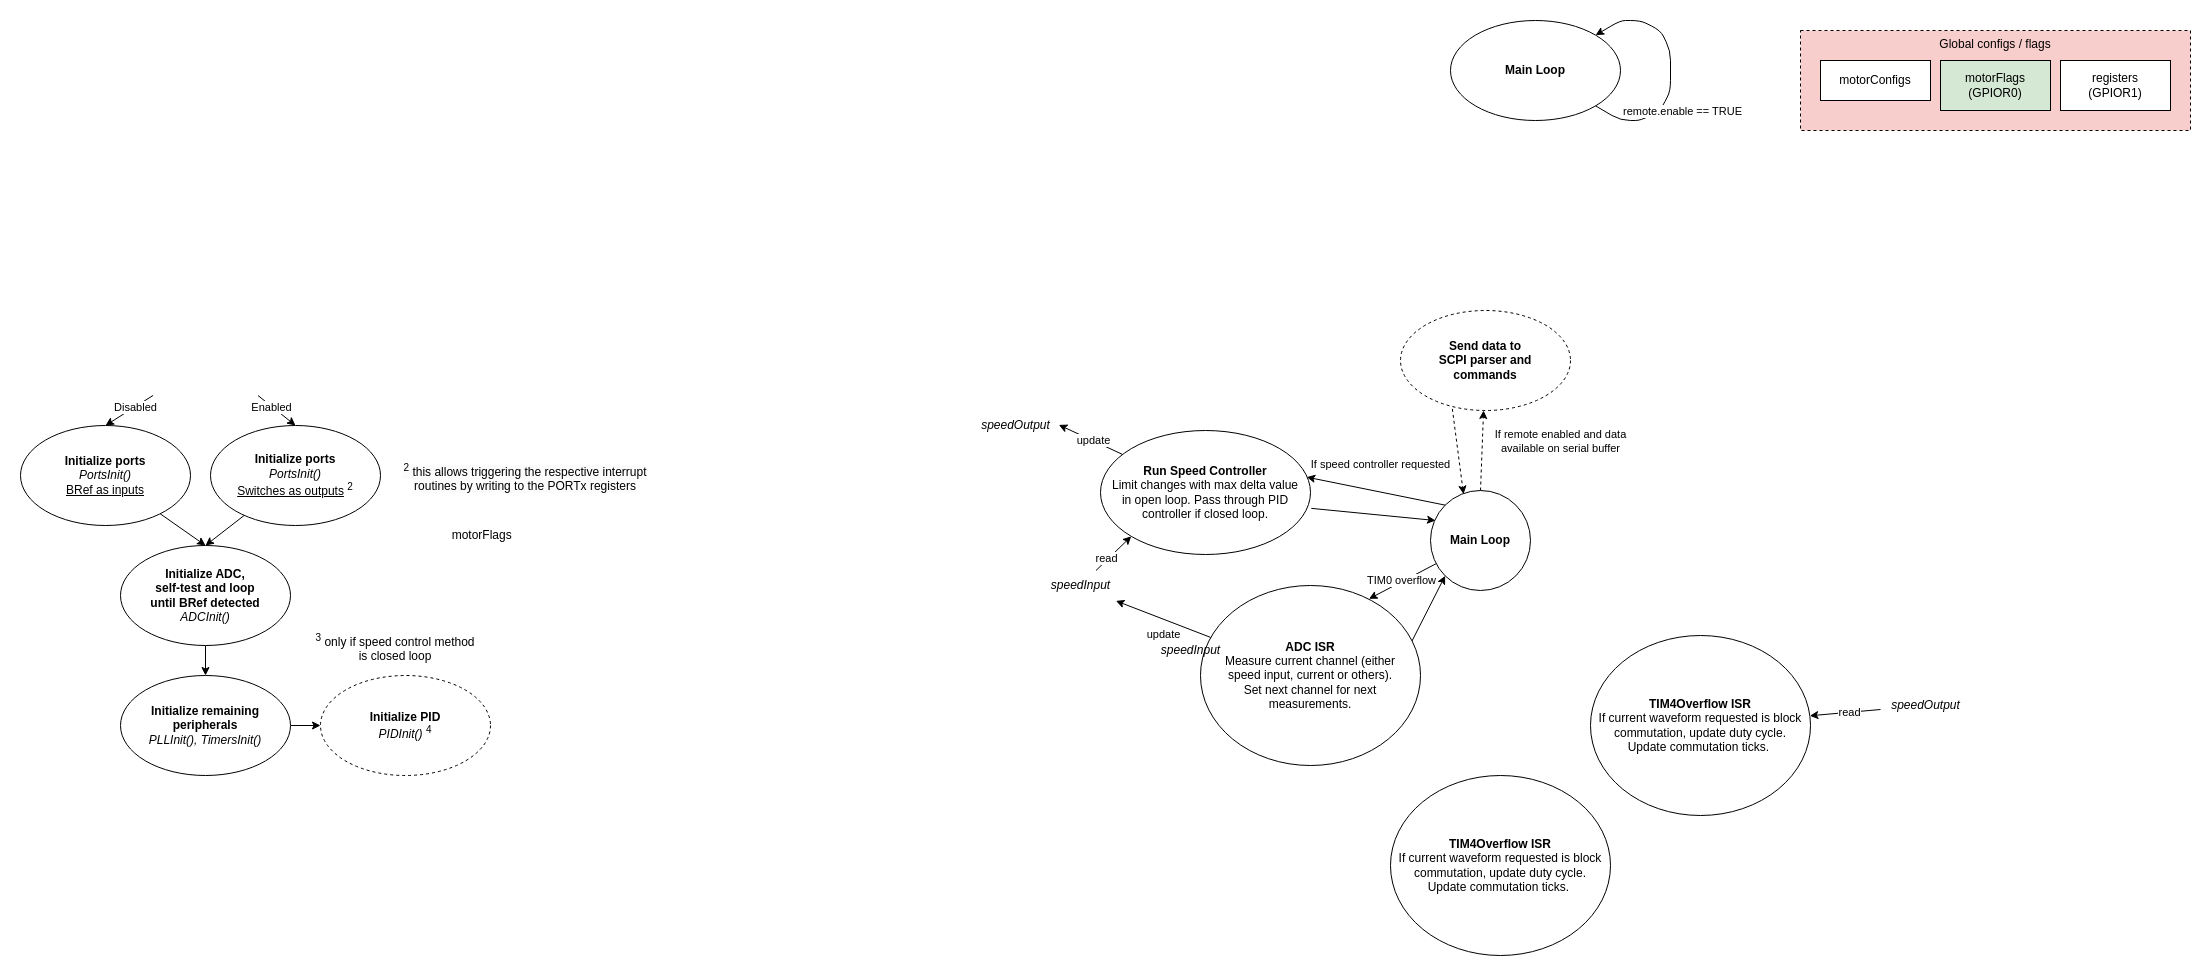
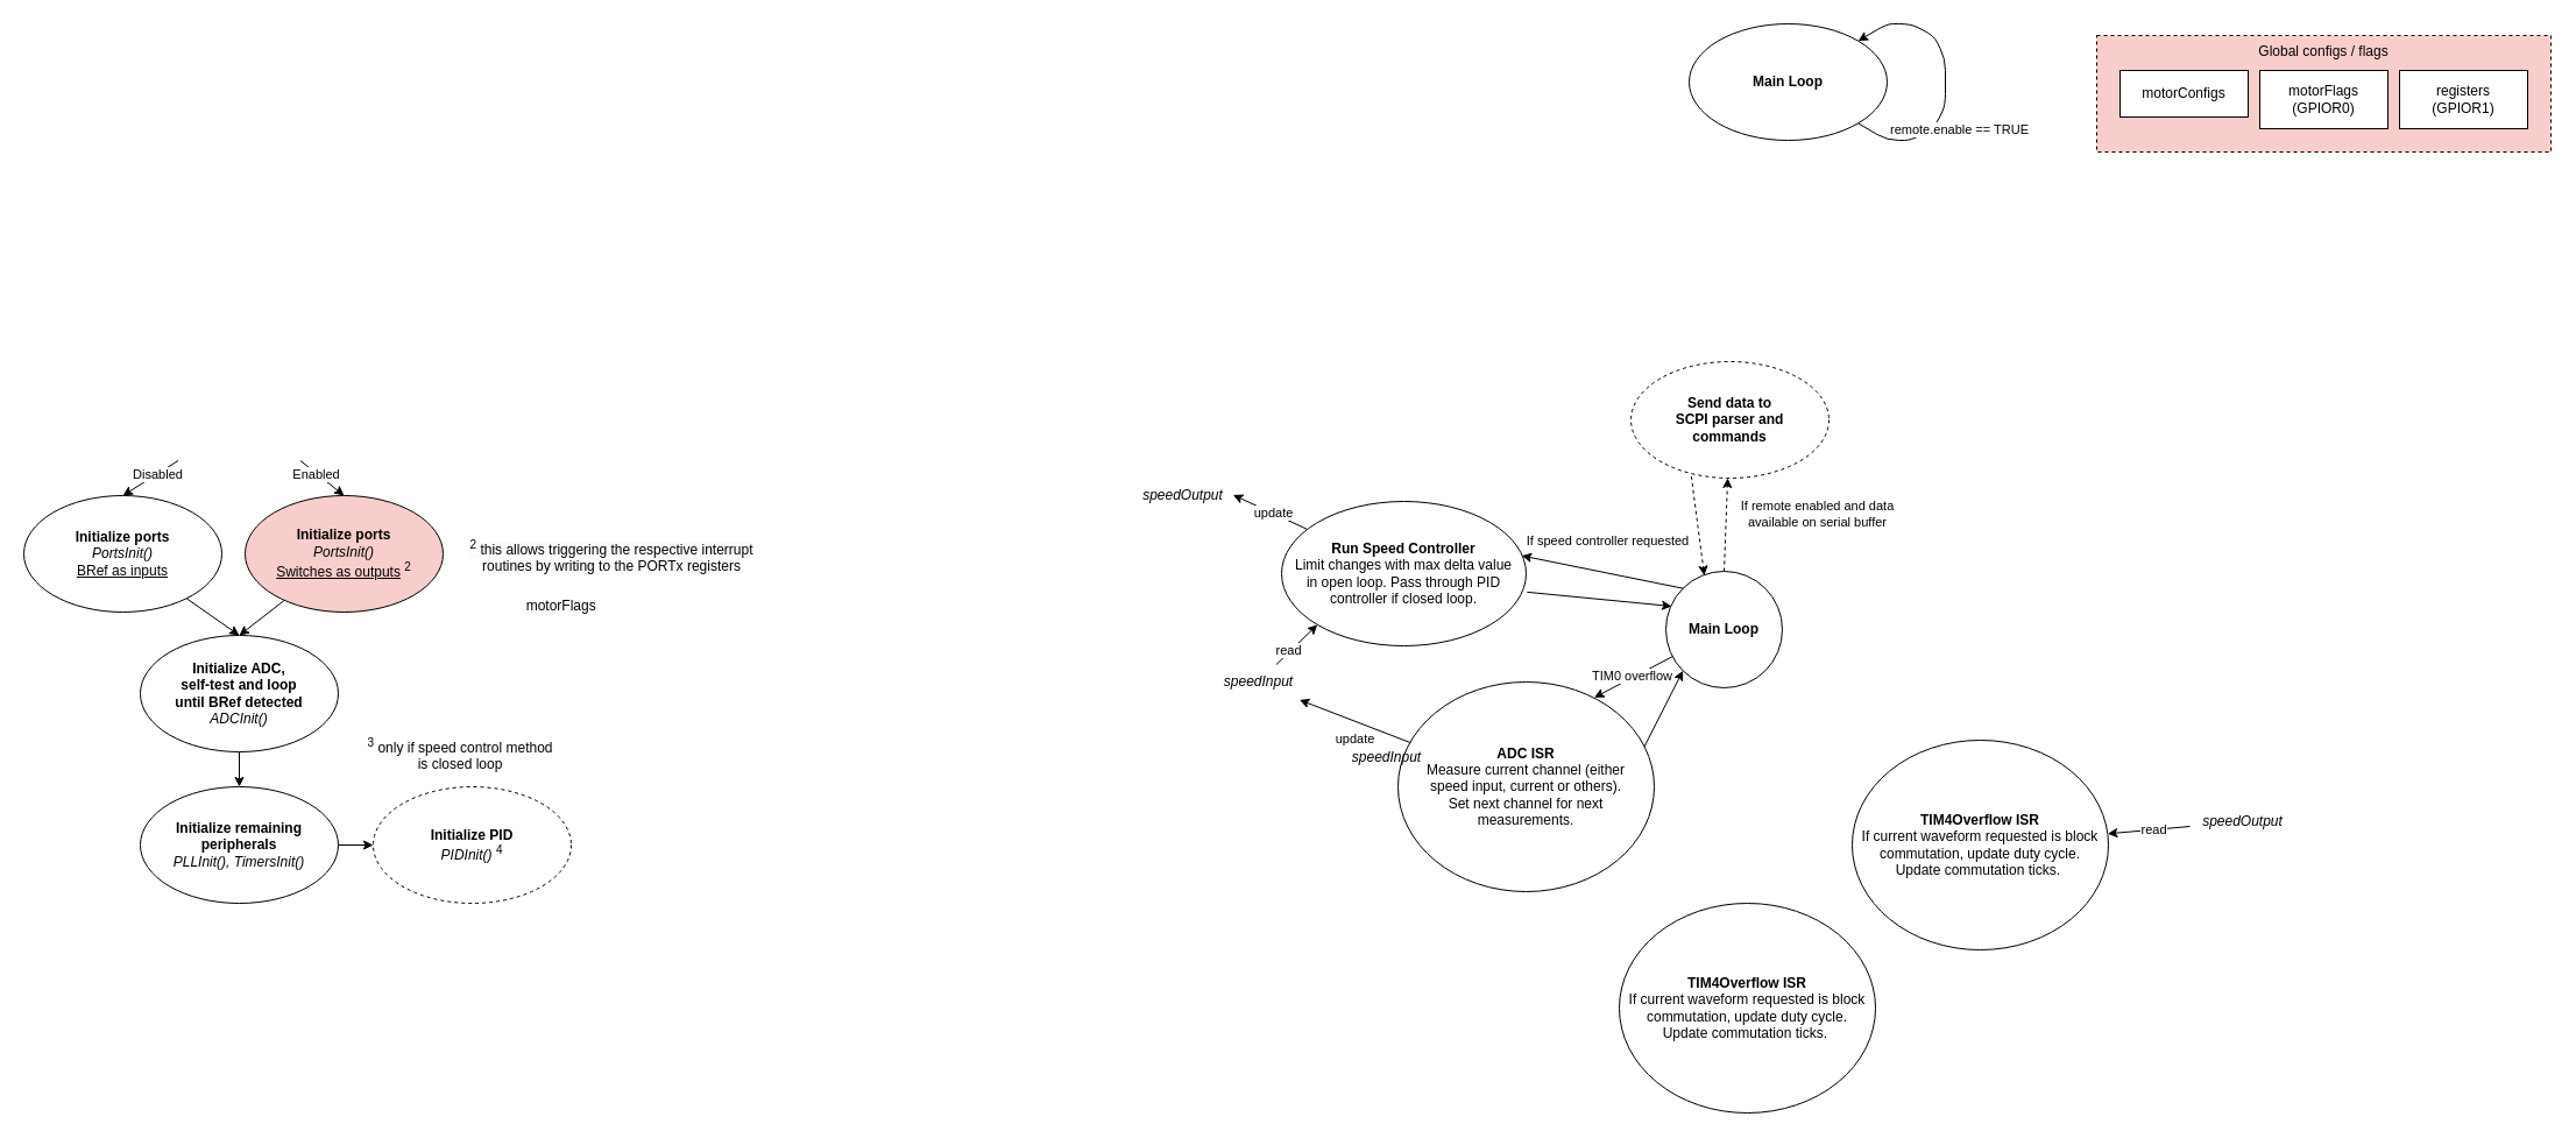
  <mxCell id="0" />
  <mxCell id="1" parent="0" />
  <mxCell id="2" value="" style="edgeStyle=none;jumpStyle=arc;html=1;targetPerimeterSpacing=0;" parent="1" source="3" target="19" edge="1"><mxGeometry relative="1" as="geometry" /></mxCell>
  <mxCell id="3" value="&lt;b style=&quot;border-color: var(--border-color);&quot;&gt;Initialize ADC, &lt;br&gt;self-test and loop &lt;br&gt;until BRef detected&lt;br style=&quot;border-color: var(--border-color);&quot;&gt;&lt;/b&gt;&lt;span style=&quot;border-color: var(--border-color); background-color: initial;&quot;&gt;&lt;i style=&quot;border-color: var(--border-color);&quot;&gt;ADCInit()&lt;br style=&quot;border-color: var(--border-color);&quot;&gt;&lt;/i&gt;&lt;/span&gt;" style="ellipse;whiteSpace=wrap;html=1;" parent="1" vertex="1"><mxGeometry x="120" y="545" width="170" height="100" as="geometry" /></mxCell>
  <mxCell id="4" value="&lt;b&gt;Initialize PID&lt;br&gt;&lt;/b&gt;&lt;i&gt;PIDInit() &lt;/i&gt;&lt;sup&gt;4&lt;/sup&gt;" style="ellipse;whiteSpace=wrap;html=1;dashed=1;" parent="1" vertex="1"><mxGeometry x="320" y="675" width="170" height="100" as="geometry" /></mxCell>
  <mxCell id="5" value="" style="group" parent="1" vertex="1" connectable="0"><mxGeometry x="1800" y="40" width="390" height="90" as="geometry" /></mxCell>
  <mxCell id="6" value="Global configs / flags" style="rounded=0;whiteSpace=wrap;html=1;dashed=1;verticalAlign=top;fillColor=#f8cecc;" parent="5" vertex="1"><mxGeometry y="-10" width="390" height="100" as="geometry" /></mxCell>
  <mxCell id="7" value="motorConfigs" style="rounded=0;whiteSpace=wrap;html=1;" parent="5" vertex="1"><mxGeometry x="20" y="20" width="110" height="40" as="geometry" /></mxCell>
- <mxCell id="8" value="motorFlags&lt;br&gt;(GPIOR0)" style="rounded=0;whiteSpace=wrap;html=1;fillColor=#d5e8d4;" parent="5" vertex="1"><mxGeometry x="140" y="20" width="110" height="50" as="geometry" /></mxCell>
+ <mxCell id="8" value="motorFlags&lt;br&gt;(GPIOR0)" style="rounded=0;whiteSpace=wrap;html=1;" parent="5" vertex="1"><mxGeometry x="140" y="20" width="110" height="50" as="geometry" /></mxCell>
  <mxCell id="9" value="registers&lt;br&gt;(GPIOR1)" style="rounded=0;whiteSpace=wrap;html=1;" parent="5" vertex="1"><mxGeometry x="260" y="20" width="110" height="50" as="geometry" /></mxCell>
  <mxCell id="10" style="edgeStyle=none;jumpStyle=arc;html=1;entryX=0.5;entryY=0;entryDx=0;entryDy=0;targetPerimeterSpacing=0;" parent="1" source="11" target="3" edge="1"><mxGeometry relative="1" as="geometry" /></mxCell>
  <mxCell id="11" value="&lt;b&gt;Initialize ports&lt;br&gt;&lt;/b&gt;&lt;span style=&quot;background-color: initial;&quot;&gt;&lt;i&gt;PortsInit()&lt;/i&gt;&lt;br&gt;&lt;u style=&quot;&quot;&gt;BRef as inputs&lt;/u&gt;&lt;br&gt;&lt;/span&gt;" style="ellipse;whiteSpace=wrap;html=1;" parent="1" vertex="1"><mxGeometry x="20" y="425" width="170" height="100" as="geometry" /></mxCell>
  <mxCell id="12" style="edgeStyle=none;jumpStyle=arc;html=1;exitX=1;exitY=1;exitDx=0;exitDy=0;entryX=0.5;entryY=0;entryDx=0;entryDy=0;targetPerimeterSpacing=0;" parent="1" target="17" edge="1"><mxGeometry relative="1" as="geometry"><mxPoint x="257.5" y="395" as="sourcePoint" /></mxGeometry></mxCell>
  <mxCell id="13" value="Enabled" style="edgeLabel;html=1;align=center;verticalAlign=middle;resizable=0;points=[];" parent="12" vertex="1" connectable="0"><mxGeometry x="-0.281" y="-1" relative="1" as="geometry"><mxPoint as="offset" /></mxGeometry></mxCell>
  <mxCell id="14" style="edgeStyle=none;jumpStyle=arc;html=1;exitX=0;exitY=1;exitDx=0;exitDy=0;entryX=0.5;entryY=0;entryDx=0;entryDy=0;targetPerimeterSpacing=0;" parent="1" target="11" edge="1"><mxGeometry relative="1" as="geometry"><mxPoint x="152.5" y="395" as="sourcePoint" /></mxGeometry></mxCell>
  <mxCell id="15" value="Disabled" style="edgeLabel;html=1;align=center;verticalAlign=middle;resizable=0;points=[];" parent="14" vertex="1" connectable="0"><mxGeometry x="-0.25" relative="1" as="geometry"><mxPoint as="offset" /></mxGeometry></mxCell>
  <mxCell id="16" style="edgeStyle=none;jumpStyle=arc;html=1;entryX=0.5;entryY=0;entryDx=0;entryDy=0;targetPerimeterSpacing=0;" parent="1" source="17" target="3" edge="1"><mxGeometry relative="1" as="geometry" /></mxCell>
- <mxCell id="17" value="&lt;b&gt;Initialize ports&lt;br&gt;&lt;/b&gt;&lt;span style=&quot;background-color: initial;&quot;&gt;&lt;i&gt;PortsInit()&lt;/i&gt;&lt;br&gt;&lt;u style=&quot;&quot;&gt;Switches as outputs&lt;/u&gt;&amp;nbsp;&lt;sup&gt;2&lt;/sup&gt;&lt;br&gt;&lt;/span&gt;" style="ellipse;whiteSpace=wrap;html=1;" parent="1" vertex="1"><mxGeometry x="210" y="425" width="170" height="100" as="geometry" /></mxCell>
+ <mxCell id="17" value="&lt;b&gt;Initialize ports&lt;br&gt;&lt;/b&gt;&lt;span style=&quot;background-color: initial;&quot;&gt;&lt;i&gt;PortsInit()&lt;/i&gt;&lt;br&gt;&lt;u style=&quot;&quot;&gt;Switches as outputs&lt;/u&gt;&amp;nbsp;&lt;sup&gt;2&lt;/sup&gt;&lt;br&gt;&lt;/span&gt;" style="ellipse;whiteSpace=wrap;html=1;fillColor=#f8cecc;" parent="1" vertex="1"><mxGeometry x="210" y="425" width="170" height="100" as="geometry" /></mxCell>
  <mxCell id="18" value="" style="edgeStyle=none;jumpStyle=arc;html=1;targetPerimeterSpacing=0;" parent="1" source="19" target="4" edge="1"><mxGeometry relative="1" as="geometry" /></mxCell>
  <mxCell id="19" value="&lt;b style=&quot;border-color: var(--border-color);&quot;&gt;Initialize remaining peripherals&lt;br style=&quot;border-color: var(--border-color);&quot;&gt;&lt;/b&gt;&lt;i style=&quot;border-color: var(--border-color);&quot;&gt;PLLInit(), T&lt;/i&gt;&lt;i style=&quot;border-color: var(--border-color); background-color: initial;&quot;&gt;imersInit()&lt;/i&gt;&lt;i&gt;&lt;span style=&quot;background-color: initial;&quot;&gt;&lt;br&gt;&lt;/span&gt;&lt;/i&gt;" style="ellipse;whiteSpace=wrap;html=1;" parent="1" vertex="1"><mxGeometry x="120" y="675" width="170" height="100" as="geometry" /></mxCell>
- <mxCell id="20" value="&amp;nbsp;motorFlags" style="text;html=1;strokeColor=none;fillColor=none;align=center;verticalAlign=middle;whiteSpace=wrap;rounded=0;spacingLeft=8;spacing=8;spacingRight=8;" parent="1" vertex="1"><mxGeometry x="440" y="520" width="80" height="30" as="geometry" /></mxCell>
+ <mxCell id="20" value="&amp;nbsp;motorFlags" style="text;html=1;strokeColor=none;fillColor=none;align=center;verticalAlign=middle;whiteSpace=wrap;rounded=0;spacingLeft=8;spacing=8;spacingRight=8;" parent="1" vertex="1"><mxGeometry x="440" y="505" width="80" height="30" as="geometry" /></mxCell>
  <mxCell id="21" value="&lt;span style=&quot;color: rgb(0, 0, 0); font-family: Helvetica; font-size: 12px; font-style: normal; font-variant-ligatures: normal; font-variant-caps: normal; font-weight: 400; letter-spacing: normal; orphans: 2; text-indent: 0px; text-transform: none; widows: 2; word-spacing: 0px; -webkit-text-stroke-width: 0px; background-color: rgb(251, 251, 251); text-decoration-thickness: initial; text-decoration-style: initial; text-decoration-color: initial; float: none; display: inline !important;&quot;&gt;&lt;sup&gt;2&lt;/sup&gt; this allows triggering the respective interrupt routines by writing to the PORTx registers&lt;/span&gt;" style="text;whiteSpace=wrap;html=1;align=center;" parent="1" vertex="1"><mxGeometry x="390" y="455" width="270" height="40" as="geometry" /></mxCell>
  <mxCell id="22" value="&lt;sup&gt;3&lt;/sup&gt; only if speed control method&lt;br style=&quot;border-color: var(--border-color);&quot;&gt;is closed loop" style="text;whiteSpace=wrap;html=1;align=center;" parent="1" vertex="1"><mxGeometry x="310" y="625" width="170" height="40" as="geometry" /></mxCell>
  <mxCell id="23" value="&lt;b&gt;Main Loop&lt;/b&gt;" style="ellipse;whiteSpace=wrap;html=1;" vertex="1" parent="1"><mxGeometry x="1450" y="20" width="170" height="100" as="geometry" /></mxCell>
  <mxCell id="24" style="edgeStyle=none;html=1;exitX=1;exitY=1;exitDx=0;exitDy=0;entryX=1;entryY=0;entryDx=0;entryDy=0;" edge="1" parent="1" source="23" target="23"><mxGeometry relative="1" as="geometry"><Array as="points"><mxPoint x="1620" y="120" /><mxPoint x="1640" y="120" /><mxPoint x="1660" y="110" /><mxPoint x="1670" y="90" /><mxPoint x="1670" y="50" /><mxPoint x="1660" y="30" /><mxPoint x="1640" y="20" /><mxPoint x="1620" y="20" /></Array></mxGeometry></mxCell>
  <mxCell id="25" value="remote.enable == TRUE" style="edgeLabel;html=1;align=center;verticalAlign=middle;resizable=0;points=[];" vertex="1" connectable="0" parent="24"><mxGeometry x="-0.617" relative="1" as="geometry"><mxPoint x="46" y="-10" as="offset" /></mxGeometry></mxCell>
  <mxCell id="26" style="html=1;exitX=0.5;exitY=0;exitDx=0;exitDy=0;dashed=1;" edge="1" parent="1" source="30" target="32"><mxGeometry relative="1" as="geometry" /></mxCell>
  <mxCell id="27" value="If remote enabled and data &lt;br&gt;available on serial buffer" style="edgeLabel;html=1;align=center;verticalAlign=middle;resizable=0;points=[];" vertex="1" connectable="0" parent="26"><mxGeometry x="0.151" relative="1" as="geometry"><mxPoint x="78" y="-4" as="offset" /></mxGeometry></mxCell>
  <mxCell id="28" style="edgeStyle=none;html=1;startArrow=none;startFill=0;entryX=0.766;entryY=0.074;entryDx=0;entryDy=0;entryPerimeter=0;" edge="1" parent="1" source="30" target="46"><mxGeometry relative="1" as="geometry" /></mxCell>
  <mxCell id="29" value="TIM0 overflow" style="edgeLabel;html=1;align=center;verticalAlign=middle;resizable=0;points=[];" vertex="1" connectable="0" parent="28"><mxGeometry x="-0.39" relative="1" as="geometry"><mxPoint x="-15" y="6" as="offset" /></mxGeometry></mxCell>
  <mxCell id="30" value="&lt;b&gt;Main Loop&lt;/b&gt;" style="ellipse;whiteSpace=wrap;html=1;" vertex="1" parent="1"><mxGeometry x="1430" y="490" width="100" height="100" as="geometry" /></mxCell>
  <mxCell id="31" style="html=1;exitX=0.305;exitY=0.984;exitDx=0;exitDy=0;entryX=0.33;entryY=0.036;entryDx=0;entryDy=0;dashed=1;entryPerimeter=0;exitPerimeter=0;" edge="1" parent="1" source="32" target="30"><mxGeometry relative="1" as="geometry" /></mxCell>
  <mxCell id="32" value="&lt;span style=&quot;background-color: initial;&quot;&gt;&lt;b&gt;Send data to &lt;br&gt;SCPI parser and&lt;/b&gt;&lt;/span&gt;&lt;b style=&quot;border-color: var(--border-color);&quot;&gt;&lt;br style=&quot;border-color: var(--border-color);&quot;&gt;commands&lt;/b&gt;&lt;span style=&quot;background-color: initial;&quot;&gt;&lt;br&gt;&lt;/span&gt;" style="ellipse;whiteSpace=wrap;html=1;dashed=1;" vertex="1" parent="1"><mxGeometry x="1400" y="310" width="170" height="100" as="geometry" /></mxCell>
  <mxCell id="33" style="html=1;exitX=1.004;exitY=0.628;exitDx=0;exitDy=0;startArrow=none;startFill=0;entryX=0.05;entryY=0.3;entryDx=0;entryDy=0;exitPerimeter=0;entryPerimeter=0;" edge="1" parent="1" source="36" target="30"><mxGeometry relative="1" as="geometry"><mxPoint x="1400" y="610" as="targetPoint" /></mxGeometry></mxCell>
  <mxCell id="34" style="edgeStyle=none;html=1;entryX=0.982;entryY=0.48;entryDx=0;entryDy=0;entryPerimeter=0;startArrow=none;startFill=0;" edge="1" parent="1" source="36" target="49"><mxGeometry relative="1" as="geometry" /></mxCell>
  <mxCell id="35" value="update" style="edgeLabel;html=1;align=center;verticalAlign=middle;resizable=0;points=[];" vertex="1" connectable="0" parent="34"><mxGeometry x="-0.416" relative="1" as="geometry"><mxPoint x="-11" y="-6" as="offset" /></mxGeometry></mxCell>
  <mxCell id="36" value="&lt;span style=&quot;background-color: initial;&quot;&gt;&lt;b&gt;Run Speed Controller&lt;br&gt;&lt;/b&gt;Limit changes with max delta value &lt;br&gt;in open loop. Pass through PID controller if closed loop.&lt;br&gt;&lt;/span&gt;" style="ellipse;whiteSpace=wrap;html=1;" vertex="1" parent="1"><mxGeometry x="1100" y="430" width="210" height="124" as="geometry" /></mxCell>
  <mxCell id="37" style="html=1;exitX=0;exitY=0;exitDx=0;exitDy=0;entryX=0.982;entryY=0.376;entryDx=0;entryDy=0;startArrow=none;startFill=0;entryPerimeter=0;" edge="1" parent="1" source="30" target="36"><mxGeometry relative="1" as="geometry"><mxPoint x="1405.104" y="595.355" as="sourcePoint" /><mxPoint x="1494.896" y="595.355" as="targetPoint" /></mxGeometry></mxCell>
  <mxCell id="38" value="&lt;span style=&quot;color: rgba(0, 0, 0, 0); font-family: monospace; font-size: 0px; text-align: start; background-color: rgb(251, 251, 251);&quot;&gt;%3CmxGraphModel%3E%3Croot%3E%3CmxCell%20id%3D%220%22%2F%3E%3CmxCell%20id%3D%221%22%20parent%3D%220%22%2F%3E%3CmxCell%20id%3D%222%22%20value%3D%22remote.enable%20%3D%3D%20TRUE%22%20style%3D%22edgeLabel%3Bhtml%3D1%3Balign%3Dcenter%3BverticalAlign%3Dmiddle%3Bresizable%3D0%3Bpoints%3D%5B%5D%3B%22%20vertex%3D%221%22%20connectable%3D%220%22%20parent%3D%221%22%3E%3CmxGeometry%20x%3D%22370.439%22%20y%3D%22240%22%20as%3D%22geometry%22%2F%3E%3C%2FmxCell%3E%3C%2Froot%3E%3C%2FmxGraphModel%3ESpeedCon&lt;/span&gt;" style="edgeLabel;html=1;align=center;verticalAlign=middle;resizable=0;points=[];" vertex="1" connectable="0" parent="37"><mxGeometry x="0.348" y="3" relative="1" as="geometry"><mxPoint as="offset" /></mxGeometry></mxCell>
  <mxCell id="39" value="If speed controller requested" style="edgeLabel;html=1;align=center;verticalAlign=middle;resizable=0;points=[];" vertex="1" connectable="0" parent="37"><mxGeometry x="-0.239" relative="1" as="geometry"><mxPoint x="-12" y="-30" as="offset" /></mxGeometry></mxCell>
  <mxCell id="40" style="edgeStyle=none;html=1;entryX=0;entryY=1;entryDx=0;entryDy=0;startArrow=none;startFill=0;" edge="1" parent="1" source="42" target="36"><mxGeometry relative="1" as="geometry" /></mxCell>
  <mxCell id="41" value="read" style="edgeLabel;html=1;align=center;verticalAlign=middle;resizable=0;points=[];" vertex="1" connectable="0" parent="40"><mxGeometry x="-0.456" y="-1" relative="1" as="geometry"><mxPoint y="-4" as="offset" /></mxGeometry></mxCell>
  <mxCell id="42" value="&lt;span style=&quot;border-color: var(--border-color);&quot;&gt;&lt;i style=&quot;&quot;&gt;speedInput&lt;/i&gt;&lt;/span&gt;" style="text;html=1;align=center;verticalAlign=middle;resizable=0;points=[];autosize=1;strokeColor=none;fillColor=none;dashed=1;" vertex="1" parent="1"><mxGeometry x="1040" y="570" width="80" height="30" as="geometry" /></mxCell>
  <mxCell id="43" style="edgeStyle=none;html=1;startArrow=none;startFill=0;entryX=0.943;entryY=1.013;entryDx=0;entryDy=0;entryPerimeter=0;" edge="1" parent="1" source="46" target="42"><mxGeometry relative="1" as="geometry"><mxPoint x="1115" y="645.957" as="targetPoint" /></mxGeometry></mxCell>
  <mxCell id="44" value="update" style="edgeLabel;html=1;align=center;verticalAlign=middle;resizable=0;points=[];" vertex="1" connectable="0" parent="43"><mxGeometry x="-0.376" y="1" relative="1" as="geometry"><mxPoint x="-18" y="7" as="offset" /></mxGeometry></mxCell>
  <mxCell id="45" style="edgeStyle=none;html=1;exitX=0.959;exitY=0.314;exitDx=0;exitDy=0;entryX=0;entryY=1;entryDx=0;entryDy=0;startArrow=none;startFill=0;exitPerimeter=0;" edge="1" parent="1" source="46" target="30"><mxGeometry relative="1" as="geometry" /></mxCell>
  <mxCell id="46" value="&lt;span style=&quot;background-color: initial;&quot;&gt;&lt;b&gt;ADC ISR&lt;br&gt;&lt;/b&gt;Measure current channel (either &lt;br&gt;speed input, current or others).&lt;br&gt;Set next channel for next measurements.&lt;br&gt;&lt;/span&gt;" style="ellipse;whiteSpace=wrap;html=1;" vertex="1" parent="1"><mxGeometry x="1200" y="585" width="220" height="180" as="geometry" /></mxCell>
  <mxCell id="47" value="&lt;span style=&quot;border-color: var(--border-color);&quot;&gt;&lt;i style=&quot;&quot;&gt;speedInput&lt;/i&gt;&lt;/span&gt;" style="text;html=1;align=center;verticalAlign=middle;resizable=0;points=[];autosize=1;strokeColor=none;fillColor=none;dashed=1;" vertex="1" parent="1"><mxGeometry x="1150" y="635" width="80" height="30" as="geometry" /></mxCell>
  <mxCell id="48" value="&lt;span style=&quot;background-color: initial;&quot;&gt;&lt;b&gt;TIM4Overflow ISR&lt;br&gt;&lt;/b&gt;If current waveform requested is block commutation, update duty cycle.&lt;br&gt;Update commutation ticks.&amp;nbsp;&lt;br&gt;&lt;/span&gt;" style="ellipse;whiteSpace=wrap;html=1;" vertex="1" parent="1"><mxGeometry x="1590" y="635" width="220" height="180" as="geometry" /></mxCell>
  <mxCell id="49" value="&lt;span style=&quot;border-color: var(--border-color);&quot;&gt;&lt;i style=&quot;&quot;&gt;speedOutput&lt;/i&gt;&lt;/span&gt;" style="text;html=1;align=center;verticalAlign=middle;resizable=0;points=[];autosize=1;strokeColor=none;fillColor=none;dashed=1;" vertex="1" parent="1"><mxGeometry x="970" y="410" width="90" height="30" as="geometry" /></mxCell>
  <mxCell id="50" style="edgeStyle=none;html=1;startArrow=none;startFill=0;" edge="1" parent="1" source="52" target="48"><mxGeometry relative="1" as="geometry" /></mxCell>
  <mxCell id="51" value="read" style="edgeLabel;html=1;align=center;verticalAlign=middle;resizable=0;points=[];" vertex="1" connectable="0" parent="50"><mxGeometry x="0.328" y="4" relative="1" as="geometry"><mxPoint x="15" y="-6" as="offset" /></mxGeometry></mxCell>
  <mxCell id="52" value="&lt;span style=&quot;border-color: var(--border-color);&quot;&gt;&lt;i style=&quot;&quot;&gt;speedOutput&lt;/i&gt;&lt;/span&gt;" style="text;html=1;align=center;verticalAlign=middle;resizable=0;points=[];autosize=1;strokeColor=none;fillColor=none;dashed=1;" vertex="1" parent="1"><mxGeometry x="1880" y="690" width="90" height="30" as="geometry" /></mxCell>
  <mxCell id="53" value="&lt;span style=&quot;background-color: initial;&quot;&gt;&lt;b&gt;TIM4Overflow ISR&lt;br&gt;&lt;/b&gt;If current waveform requested is block commutation, update duty cycle.&lt;br&gt;Update commutation ticks.&amp;nbsp;&lt;br&gt;&lt;/span&gt;" style="ellipse;whiteSpace=wrap;html=1;" vertex="1" parent="1"><mxGeometry x="1390" y="775" width="220" height="180" as="geometry" /></mxCell>
